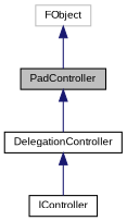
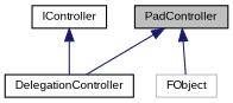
  digraph {
    node [color=black fontname=Arial fontsize=9 shape=record]
    edge [color=midnightblue dir=back fontname=Arial fontsize=9 labelfontname=Arial labelfontsize=9 style=solid]
    n1 [fillcolor=grey75 fontcolor=black height=0.2 label=PadController style=filled width=0.4]
    n2 [height=0.2 label=DelegationController width=0.4]
    n3 [color=grey75 height=0.2 label=FObject width=0.4]
    n4 [height=0.2 label=IController width=0.4]
    n1 -> n2
-   n3 -> n1
-   n2 -> n4
+   n1 -> n3
+   n4 -> n2
  }
